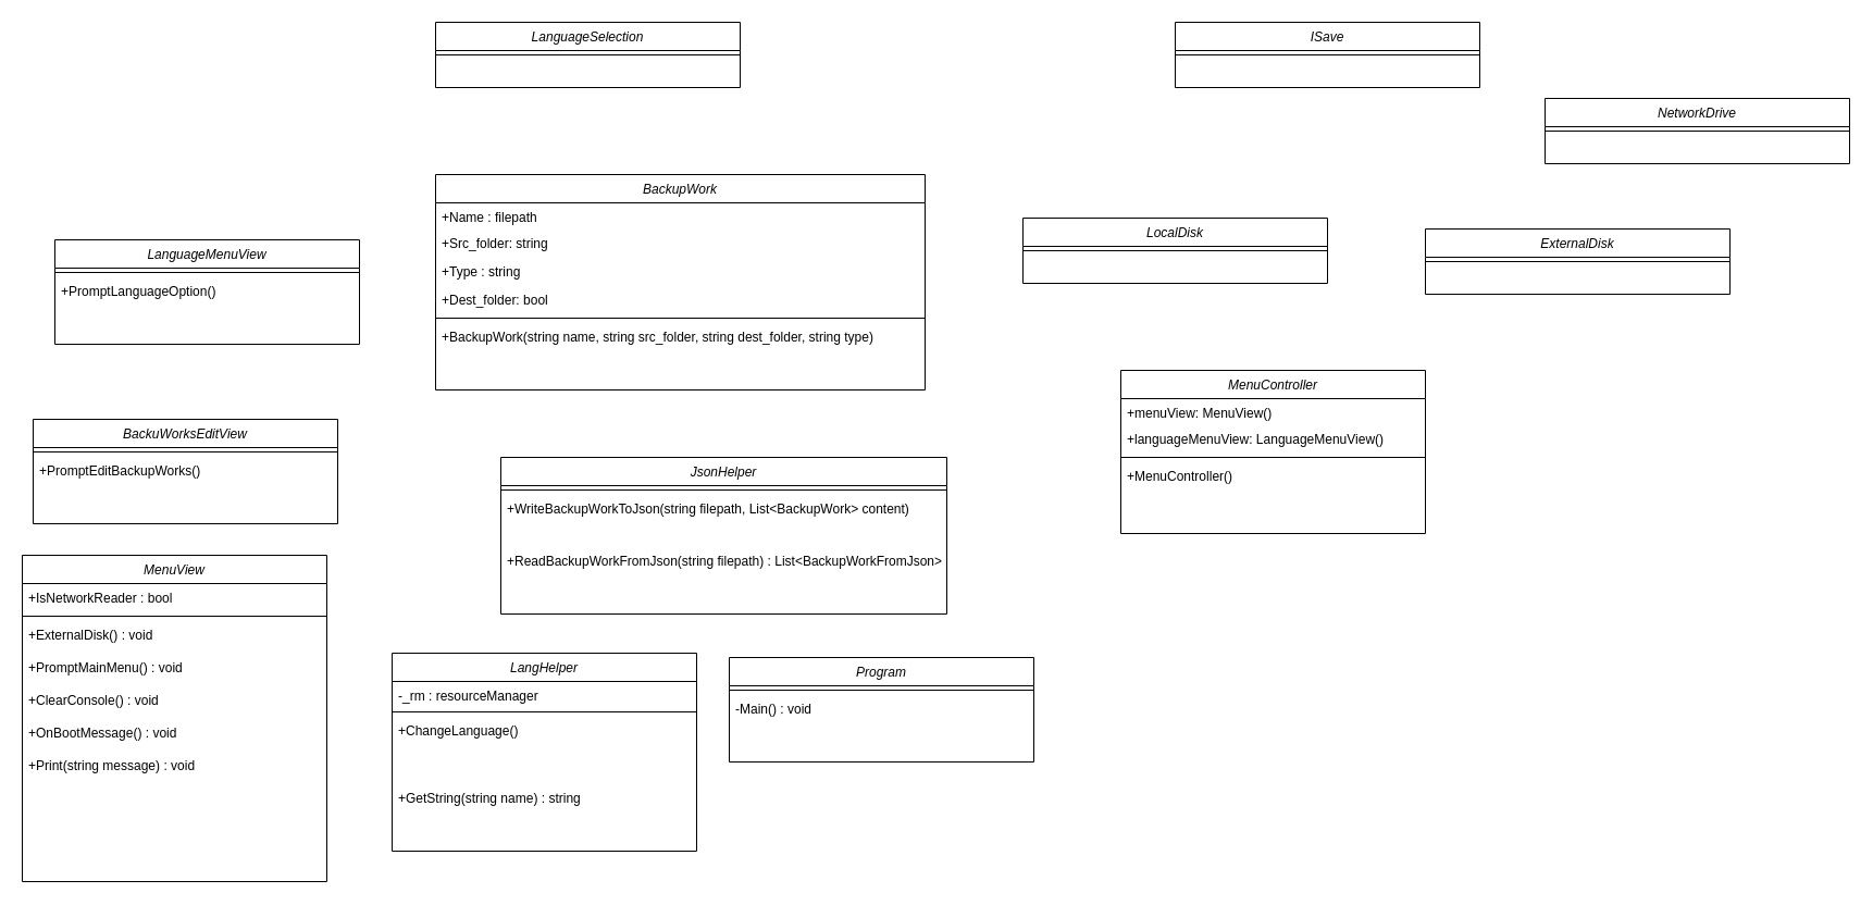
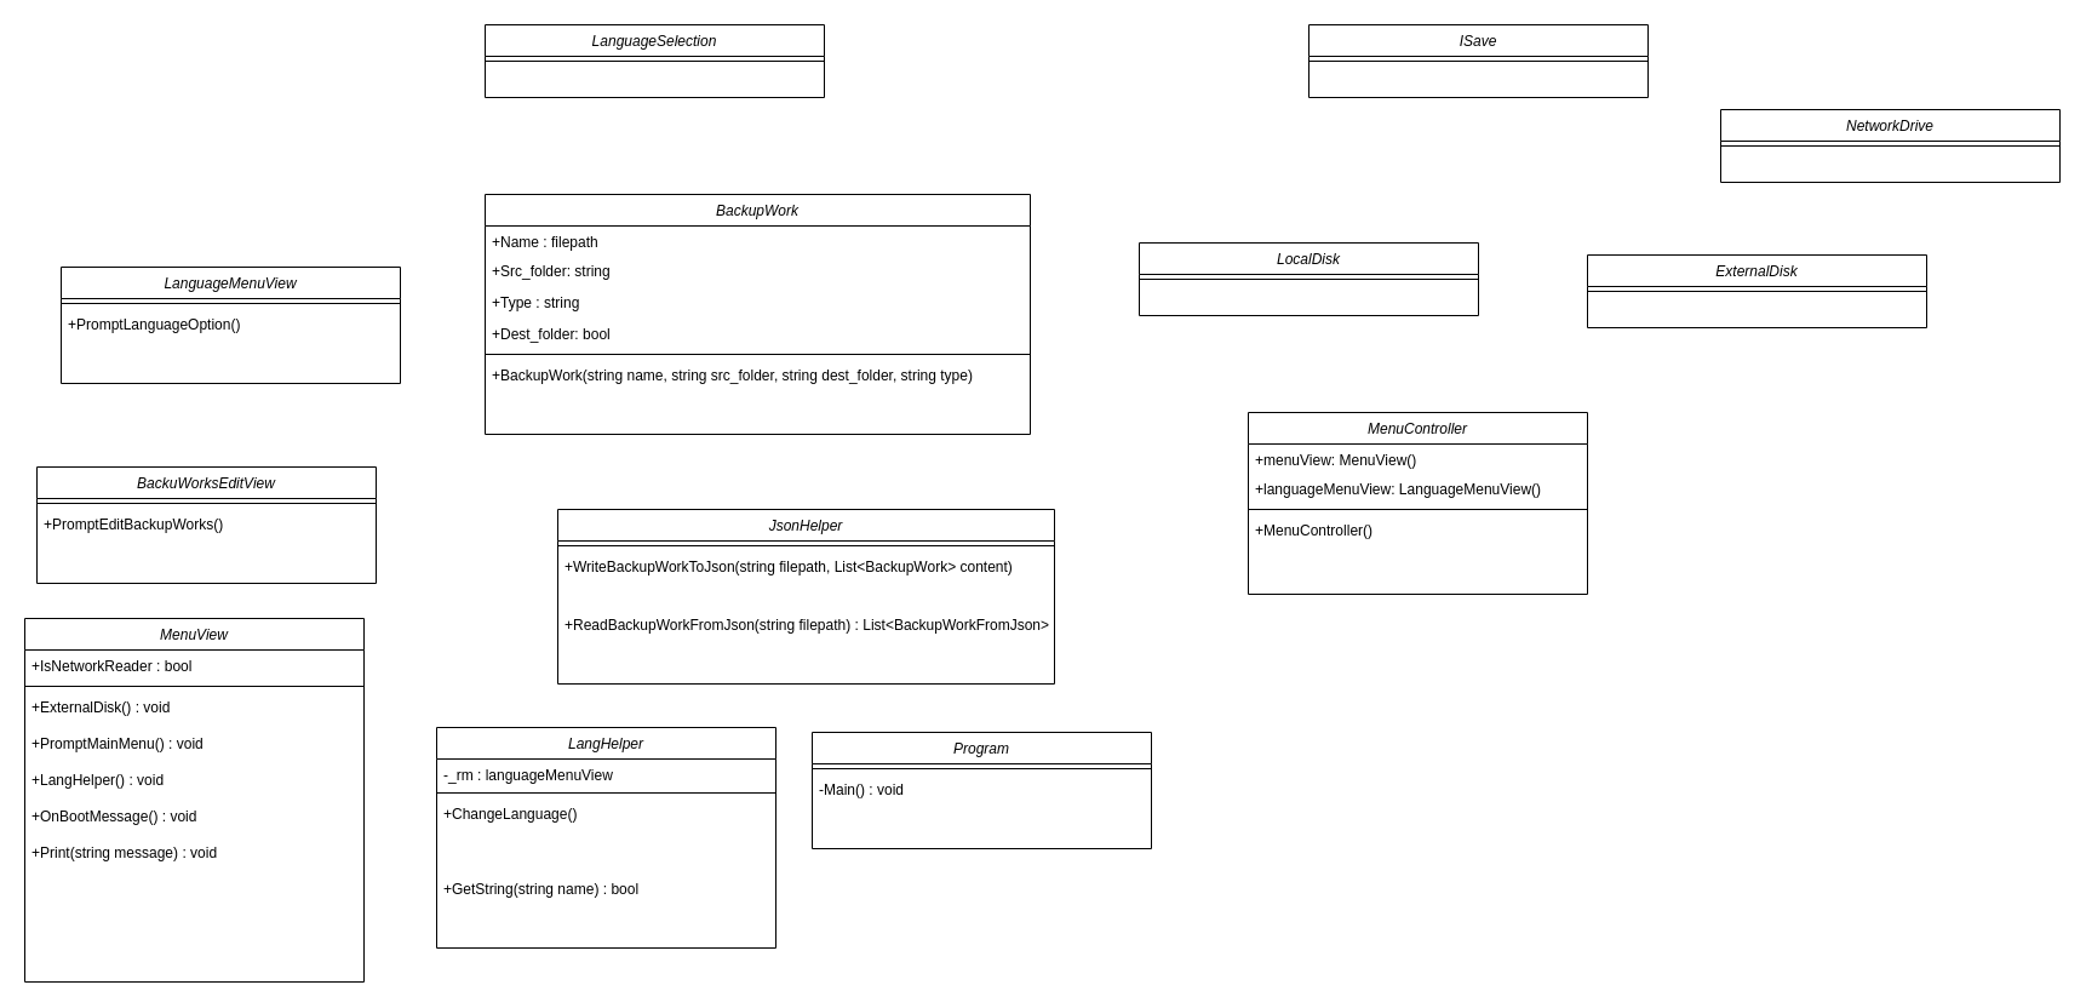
  <mxCell id="0" />
  <mxCell id="1" parent="0" />
  <mxCell id="2" value="BackupWork" style="swimlane;fontStyle=2;align=center;verticalAlign=top;childLayout=stackLayout;horizontal=1;startSize=26;horizontalStack=0;resizeParent=1;resizeLast=0;collapsible=1;marginBottom=0;rounded=0;shadow=0;strokeWidth=1;" parent="1" vertex="1"><mxGeometry x="400" y="160" width="450" height="198" as="geometry"><mxRectangle x="230" y="140" width="160" height="26" as="alternateBounds" /></mxGeometry></mxCell>
  <mxCell id="3" value="+Name : filepath" style="text;align=left;verticalAlign=top;spacingLeft=4;spacingRight=4;overflow=hidden;rotatable=0;points=[[0,0.5],[1,0.5]];portConstraint=eastwest;" parent="2" vertex="1"><mxGeometry y="26" width="450" height="24" as="geometry" /></mxCell>
  <mxCell id="4" value="+Src_folder: string" style="text;align=left;verticalAlign=top;spacingLeft=4;spacingRight=4;overflow=hidden;rotatable=0;points=[[0,0.5],[1,0.5]];portConstraint=eastwest;rounded=0;shadow=0;html=0;" parent="2" vertex="1"><mxGeometry y="50" width="450" height="26" as="geometry" /></mxCell>
  <mxCell id="5" value="+Type : string" style="text;align=left;verticalAlign=top;spacingLeft=4;spacingRight=4;overflow=hidden;rotatable=0;points=[[0,0.5],[1,0.5]];portConstraint=eastwest;rounded=0;shadow=0;html=0;" parent="2" vertex="1"><mxGeometry y="76" width="450" height="26" as="geometry" /></mxCell>
  <mxCell id="6" value="+Dest_folder: bool" style="text;align=left;verticalAlign=top;spacingLeft=4;spacingRight=4;overflow=hidden;rotatable=0;points=[[0,0.5],[1,0.5]];portConstraint=eastwest;rounded=0;shadow=0;html=0;" parent="2" vertex="1"><mxGeometry y="102" width="450" height="26" as="geometry" /></mxCell>
  <mxCell id="7" value="" style="line;html=1;strokeWidth=1;align=left;verticalAlign=middle;spacingTop=-1;spacingLeft=3;spacingRight=3;rotatable=0;labelPosition=right;points=[];portConstraint=eastwest;" parent="2" vertex="1"><mxGeometry y="128" width="450" height="8" as="geometry" /></mxCell>
  <mxCell id="8" value="+BackupWork(string name, string src_folder, string dest_folder, string type)" style="text;align=left;verticalAlign=top;spacingLeft=4;spacingRight=4;overflow=hidden;rotatable=0;points=[[0,0.5],[1,0.5]];portConstraint=eastwest;" parent="2" vertex="1"><mxGeometry y="136" width="450" height="62" as="geometry" /></mxCell>
  <mxCell id="9" value="MenuController" style="swimlane;fontStyle=2;align=center;verticalAlign=top;childLayout=stackLayout;horizontal=1;startSize=26;horizontalStack=0;resizeParent=1;resizeLast=0;collapsible=1;marginBottom=0;rounded=0;shadow=0;strokeWidth=1;" parent="1" vertex="1"><mxGeometry x="1030" y="340" width="280" height="150" as="geometry"><mxRectangle x="230" y="140" width="160" height="26" as="alternateBounds" /></mxGeometry></mxCell>
  <mxCell id="10" value="+menuView: MenuView()" style="text;align=left;verticalAlign=top;spacingLeft=4;spacingRight=4;overflow=hidden;rotatable=0;points=[[0,0.5],[1,0.5]];portConstraint=eastwest;" parent="9" vertex="1"><mxGeometry y="26" width="280" height="24" as="geometry" /></mxCell>
  <mxCell id="11" value="+languageMenuView: LanguageMenuView()" style="text;align=left;verticalAlign=top;spacingLeft=4;spacingRight=4;overflow=hidden;rotatable=0;points=[[0,0.5],[1,0.5]];portConstraint=eastwest;rounded=0;shadow=0;html=0;" parent="9" vertex="1"><mxGeometry y="50" width="280" height="26" as="geometry" /></mxCell>
  <mxCell id="12" value="" style="line;html=1;strokeWidth=1;align=left;verticalAlign=middle;spacingTop=-1;spacingLeft=3;spacingRight=3;rotatable=0;labelPosition=right;points=[];portConstraint=eastwest;" parent="9" vertex="1"><mxGeometry y="76" width="280" height="8" as="geometry" /></mxCell>
  <mxCell id="13" value="+MenuController()" style="text;align=left;verticalAlign=top;spacingLeft=4;spacingRight=4;overflow=hidden;rotatable=0;points=[[0,0.5],[1,0.5]];portConstraint=eastwest;" parent="9" vertex="1"><mxGeometry y="84" width="280" height="66" as="geometry" /></mxCell>
  <mxCell id="14" value="LanguageSelection" style="swimlane;fontStyle=2;align=center;verticalAlign=top;childLayout=stackLayout;horizontal=1;startSize=26;horizontalStack=0;resizeParent=1;resizeLast=0;collapsible=1;marginBottom=0;rounded=0;shadow=0;strokeWidth=1;" vertex="1" parent="1"><mxGeometry x="400" y="20" width="280" height="60" as="geometry"><mxRectangle x="230" y="140" width="160" height="26" as="alternateBounds" /></mxGeometry></mxCell>
  <mxCell id="15" value="" style="line;html=1;strokeWidth=1;align=left;verticalAlign=middle;spacingTop=-1;spacingLeft=3;spacingRight=3;rotatable=0;labelPosition=right;points=[];portConstraint=eastwest;" vertex="1" parent="14"><mxGeometry y="26" width="280" height="8" as="geometry" /></mxCell>
  <mxCell id="16" value="BackuWorksEditView" style="swimlane;fontStyle=2;align=center;verticalAlign=top;childLayout=stackLayout;horizontal=1;startSize=26;horizontalStack=0;resizeParent=1;resizeLast=0;collapsible=1;marginBottom=0;rounded=0;shadow=0;strokeWidth=1;" vertex="1" parent="1"><mxGeometry x="30" y="385" width="280" height="96" as="geometry"><mxRectangle x="230" y="140" width="160" height="26" as="alternateBounds" /></mxGeometry></mxCell>
  <mxCell id="17" value="" style="line;html=1;strokeWidth=1;align=left;verticalAlign=middle;spacingTop=-1;spacingLeft=3;spacingRight=3;rotatable=0;labelPosition=right;points=[];portConstraint=eastwest;" vertex="1" parent="16"><mxGeometry y="26" width="280" height="8" as="geometry" /></mxCell>
  <mxCell id="18" value="+PromptEditBackupWorks()" style="text;align=left;verticalAlign=top;spacingLeft=4;spacingRight=4;overflow=hidden;rotatable=0;points=[[0,0.5],[1,0.5]];portConstraint=eastwest;" vertex="1" parent="16"><mxGeometry y="34" width="280" height="62" as="geometry" /></mxCell>
  <mxCell id="19" value="LanguageMenuView" style="swimlane;fontStyle=2;align=center;verticalAlign=top;childLayout=stackLayout;horizontal=1;startSize=26;horizontalStack=0;resizeParent=1;resizeLast=0;collapsible=1;marginBottom=0;rounded=0;shadow=0;strokeWidth=1;" vertex="1" parent="1"><mxGeometry x="50" y="220" width="280" height="96" as="geometry"><mxRectangle x="230" y="140" width="160" height="26" as="alternateBounds" /></mxGeometry></mxCell>
  <mxCell id="20" value="" style="line;html=1;strokeWidth=1;align=left;verticalAlign=middle;spacingTop=-1;spacingLeft=3;spacingRight=3;rotatable=0;labelPosition=right;points=[];portConstraint=eastwest;" vertex="1" parent="19"><mxGeometry y="26" width="280" height="8" as="geometry" /></mxCell>
  <mxCell id="21" value="+PromptLanguageOption()" style="text;align=left;verticalAlign=top;spacingLeft=4;spacingRight=4;overflow=hidden;rotatable=0;points=[[0,0.5],[1,0.5]];portConstraint=eastwest;" vertex="1" parent="19"><mxGeometry y="34" width="280" height="62" as="geometry" /></mxCell>
  <mxCell id="22" value="MenuView" style="swimlane;fontStyle=2;align=center;verticalAlign=top;childLayout=stackLayout;horizontal=1;startSize=26;horizontalStack=0;resizeParent=1;resizeLast=0;collapsible=1;marginBottom=0;rounded=0;shadow=0;strokeWidth=1;" vertex="1" parent="1"><mxGeometry x="20" y="510" width="280" height="300" as="geometry"><mxRectangle x="230" y="140" width="160" height="26" as="alternateBounds" /></mxGeometry></mxCell>
  <mxCell id="23" value="+IsNetworkReader : bool" style="text;align=left;verticalAlign=top;spacingLeft=4;spacingRight=4;overflow=hidden;rotatable=0;points=[[0,0.5],[1,0.5]];portConstraint=eastwest;rounded=0;shadow=0;html=0;" vertex="1" parent="22"><mxGeometry y="26" width="280" height="26" as="geometry" /></mxCell>
  <mxCell id="24" value="" style="line;html=1;strokeWidth=1;align=left;verticalAlign=middle;spacingTop=-1;spacingLeft=3;spacingRight=3;rotatable=0;labelPosition=right;points=[];portConstraint=eastwest;" vertex="1" parent="22"><mxGeometry y="52" width="280" height="8" as="geometry" /></mxCell>
  <mxCell id="25" value="+ExternalDisk() : void" style="text;align=left;verticalAlign=top;spacingLeft=4;spacingRight=4;overflow=hidden;rotatable=0;points=[[0,0.5],[1,0.5]];portConstraint=eastwest;" vertex="1" parent="22"><mxGeometry y="60" width="280" height="30" as="geometry" /></mxCell>
  <mxCell id="26" value="+PromptMainMenu() : void" style="text;align=left;verticalAlign=top;spacingLeft=4;spacingRight=4;overflow=hidden;rotatable=0;points=[[0,0.5],[1,0.5]];portConstraint=eastwest;" vertex="1" parent="22"><mxGeometry y="90" width="280" height="30" as="geometry" /></mxCell>
- <mxCell id="27" value="+ClearConsole() : void" style="text;align=left;verticalAlign=top;spacingLeft=4;spacingRight=4;overflow=hidden;rotatable=0;points=[[0,0.5],[1,0.5]];portConstraint=eastwest;" vertex="1" parent="22"><mxGeometry y="120" width="280" height="30" as="geometry" /></mxCell>
+ <mxCell id="27" value="+LangHelper() : void" style="text;align=left;verticalAlign=top;spacingLeft=4;spacingRight=4;overflow=hidden;rotatable=0;points=[[0,0.5],[1,0.5]];portConstraint=eastwest;" vertex="1" parent="22"><mxGeometry y="120" width="280" height="30" as="geometry" /></mxCell>
  <mxCell id="28" value="+OnBootMessage() : void" style="text;align=left;verticalAlign=top;spacingLeft=4;spacingRight=4;overflow=hidden;rotatable=0;points=[[0,0.5],[1,0.5]];portConstraint=eastwest;" vertex="1" parent="22"><mxGeometry y="150" width="280" height="30" as="geometry" /></mxCell>
  <mxCell id="29" value="+Print(string message) : void" style="text;align=left;verticalAlign=top;spacingLeft=4;spacingRight=4;overflow=hidden;rotatable=0;points=[[0,0.5],[1,0.5]];portConstraint=eastwest;" vertex="1" parent="22"><mxGeometry y="180" width="280" height="30" as="geometry" /></mxCell>
  <mxCell id="30" value="JsonHelper" style="swimlane;fontStyle=2;align=center;verticalAlign=top;childLayout=stackLayout;horizontal=1;startSize=26;horizontalStack=0;resizeParent=1;resizeLast=0;collapsible=1;marginBottom=0;rounded=0;shadow=0;strokeWidth=1;" vertex="1" parent="1"><mxGeometry x="460" y="420" width="410" height="144" as="geometry"><mxRectangle x="230" y="140" width="160" height="26" as="alternateBounds" /></mxGeometry></mxCell>
  <mxCell id="31" value="" style="line;html=1;strokeWidth=1;align=left;verticalAlign=middle;spacingTop=-1;spacingLeft=3;spacingRight=3;rotatable=0;labelPosition=right;points=[];portConstraint=eastwest;" vertex="1" parent="30"><mxGeometry y="26" width="410" height="8" as="geometry" /></mxCell>
  <mxCell id="32" value="+WriteBackupWorkToJson(string filepath, List&lt;BackupWork&gt; content)" style="text;align=left;verticalAlign=top;spacingLeft=4;spacingRight=4;overflow=hidden;rotatable=0;points=[[0,0.5],[1,0.5]];portConstraint=eastwest;" vertex="1" parent="30"><mxGeometry y="34" width="410" height="48" as="geometry" /></mxCell>
  <mxCell id="33" value="+ReadBackupWorkFromJson(string filepath) : List&lt;BackupWorkFromJson&gt;" style="text;align=left;verticalAlign=top;spacingLeft=4;spacingRight=4;overflow=hidden;rotatable=0;points=[[0,0.5],[1,0.5]];portConstraint=eastwest;" vertex="1" parent="30"><mxGeometry y="82" width="410" height="62" as="geometry" /></mxCell>
  <mxCell id="34" value="LangHelper" style="swimlane;fontStyle=2;align=center;verticalAlign=top;childLayout=stackLayout;horizontal=1;startSize=26;horizontalStack=0;resizeParent=1;resizeLast=0;collapsible=1;marginBottom=0;rounded=0;shadow=0;strokeWidth=1;" vertex="1" parent="1"><mxGeometry x="360" y="600" width="280" height="182" as="geometry"><mxRectangle x="230" y="140" width="160" height="26" as="alternateBounds" /></mxGeometry></mxCell>
- <mxCell id="35" value="-_rm : resourceManager" style="text;align=left;verticalAlign=top;spacingLeft=4;spacingRight=4;overflow=hidden;rotatable=0;points=[[0,0.5],[1,0.5]];portConstraint=eastwest;" vertex="1" parent="34"><mxGeometry y="26" width="280" height="24" as="geometry" /></mxCell>
+ <mxCell id="35" value="-_rm : languageMenuView" style="text;align=left;verticalAlign=top;spacingLeft=4;spacingRight=4;overflow=hidden;rotatable=0;points=[[0,0.5],[1,0.5]];portConstraint=eastwest;" vertex="1" parent="34"><mxGeometry y="26" width="280" height="24" as="geometry" /></mxCell>
  <mxCell id="36" value="" style="line;html=1;strokeWidth=1;align=left;verticalAlign=middle;spacingTop=-1;spacingLeft=3;spacingRight=3;rotatable=0;labelPosition=right;points=[];portConstraint=eastwest;" vertex="1" parent="34"><mxGeometry y="50" width="280" height="8" as="geometry" /></mxCell>
  <mxCell id="37" value="+ChangeLanguage()" style="text;align=left;verticalAlign=top;spacingLeft=4;spacingRight=4;overflow=hidden;rotatable=0;points=[[0,0.5],[1,0.5]];portConstraint=eastwest;" vertex="1" parent="34"><mxGeometry y="58" width="280" height="62" as="geometry" /></mxCell>
- <mxCell id="38" value="+GetString(string name) : string" style="text;align=left;verticalAlign=top;spacingLeft=4;spacingRight=4;overflow=hidden;rotatable=0;points=[[0,0.5],[1,0.5]];portConstraint=eastwest;" vertex="1" parent="34"><mxGeometry y="120" width="280" height="62" as="geometry" /></mxCell>
+ <mxCell id="38" value="+GetString(string name) : bool" style="text;align=left;verticalAlign=top;spacingLeft=4;spacingRight=4;overflow=hidden;rotatable=0;points=[[0,0.5],[1,0.5]];portConstraint=eastwest;" vertex="1" parent="34"><mxGeometry y="120" width="280" height="62" as="geometry" /></mxCell>
  <mxCell id="39" value="Program" style="swimlane;fontStyle=2;align=center;verticalAlign=top;childLayout=stackLayout;horizontal=1;startSize=26;horizontalStack=0;resizeParent=1;resizeLast=0;collapsible=1;marginBottom=0;rounded=0;shadow=0;strokeWidth=1;" vertex="1" parent="1"><mxGeometry x="670" y="604" width="280" height="96" as="geometry"><mxRectangle x="230" y="140" width="160" height="26" as="alternateBounds" /></mxGeometry></mxCell>
  <mxCell id="40" value="" style="line;html=1;strokeWidth=1;align=left;verticalAlign=middle;spacingTop=-1;spacingLeft=3;spacingRight=3;rotatable=0;labelPosition=right;points=[];portConstraint=eastwest;" vertex="1" parent="39"><mxGeometry y="26" width="280" height="8" as="geometry" /></mxCell>
  <mxCell id="41" value="-Main() : void" style="text;align=left;verticalAlign=top;spacingLeft=4;spacingRight=4;overflow=hidden;rotatable=0;points=[[0,0.5],[1,0.5]];portConstraint=eastwest;" vertex="1" parent="39"><mxGeometry y="34" width="280" height="62" as="geometry" /></mxCell>
  <mxCell id="42" value="ISave" style="swimlane;fontStyle=2;align=center;verticalAlign=top;childLayout=stackLayout;horizontal=1;startSize=26;horizontalStack=0;resizeParent=1;resizeLast=0;collapsible=1;marginBottom=0;rounded=0;shadow=0;strokeWidth=1;" vertex="1" parent="1"><mxGeometry x="1080" y="20" width="280" height="60" as="geometry"><mxRectangle x="230" y="140" width="160" height="26" as="alternateBounds" /></mxGeometry></mxCell>
  <mxCell id="43" value="" style="line;html=1;strokeWidth=1;align=left;verticalAlign=middle;spacingTop=-1;spacingLeft=3;spacingRight=3;rotatable=0;labelPosition=right;points=[];portConstraint=eastwest;" vertex="1" parent="42"><mxGeometry y="26" width="280" height="8" as="geometry" /></mxCell>
  <mxCell id="44" value="NetworkDrive" style="swimlane;fontStyle=2;align=center;verticalAlign=top;childLayout=stackLayout;horizontal=1;startSize=26;horizontalStack=0;resizeParent=1;resizeLast=0;collapsible=1;marginBottom=0;rounded=0;shadow=0;strokeWidth=1;" vertex="1" parent="1"><mxGeometry x="1420" y="90" width="280" height="60" as="geometry"><mxRectangle x="230" y="140" width="160" height="26" as="alternateBounds" /></mxGeometry></mxCell>
  <mxCell id="45" value="" style="line;html=1;strokeWidth=1;align=left;verticalAlign=middle;spacingTop=-1;spacingLeft=3;spacingRight=3;rotatable=0;labelPosition=right;points=[];portConstraint=eastwest;" vertex="1" parent="44"><mxGeometry y="26" width="280" height="8" as="geometry" /></mxCell>
  <mxCell id="46" value="ExternalDisk" style="swimlane;fontStyle=2;align=center;verticalAlign=top;childLayout=stackLayout;horizontal=1;startSize=26;horizontalStack=0;resizeParent=1;resizeLast=0;collapsible=1;marginBottom=0;rounded=0;shadow=0;strokeWidth=1;" vertex="1" parent="1"><mxGeometry x="1310" y="210" width="280" height="60" as="geometry"><mxRectangle x="230" y="140" width="160" height="26" as="alternateBounds" /></mxGeometry></mxCell>
  <mxCell id="47" value="" style="line;html=1;strokeWidth=1;align=left;verticalAlign=middle;spacingTop=-1;spacingLeft=3;spacingRight=3;rotatable=0;labelPosition=right;points=[];portConstraint=eastwest;" vertex="1" parent="46"><mxGeometry y="26" width="280" height="8" as="geometry" /></mxCell>
  <mxCell id="48" value="LocalDisk" style="swimlane;fontStyle=2;align=center;verticalAlign=top;childLayout=stackLayout;horizontal=1;startSize=26;horizontalStack=0;resizeParent=1;resizeLast=0;collapsible=1;marginBottom=0;rounded=0;shadow=0;strokeWidth=1;" vertex="1" parent="1"><mxGeometry x="940" y="200" width="280" height="60" as="geometry"><mxRectangle x="230" y="140" width="160" height="26" as="alternateBounds" /></mxGeometry></mxCell>
  <mxCell id="49" value="" style="line;html=1;strokeWidth=1;align=left;verticalAlign=middle;spacingTop=-1;spacingLeft=3;spacingRight=3;rotatable=0;labelPosition=right;points=[];portConstraint=eastwest;" vertex="1" parent="48"><mxGeometry y="26" width="280" height="8" as="geometry" /></mxCell>
